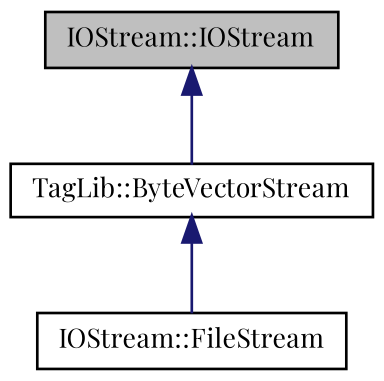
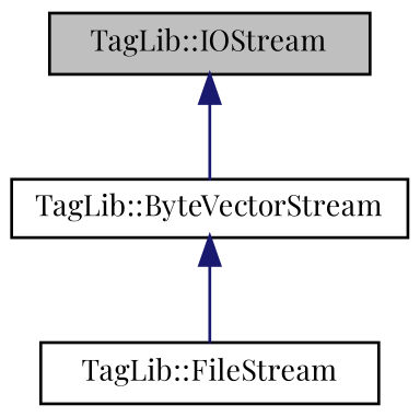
  digraph {
    fontname="Playfair Display"
    node [color=black fillcolor=white fontname="Playfair Display" fontsize=10 shape=record style=filled]
    edge [color=midnightblue dir=back fontname="Playfair Display" fontsize=10 labelfontname=Helvetica labelfontsize=10 style=solid]
-   n1 [fillcolor=grey75 fontcolor=black height=0.2 label="IOStream::IOStream" width=0.4]
+   n1 [fillcolor=grey75 fontcolor=black height=0.2 label="TagLib::IOStream" width=0.4]
    n2 [height=0.2 label="TagLib::ByteVectorStream" width=0.4]
-   n3 [height=0.2 label="IOStream::FileStream" width=0.4]
+   n3 [height=0.2 label="TagLib::FileStream" width=0.4]
    n1 -> n2
    n2 -> n3
  }
